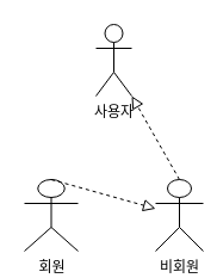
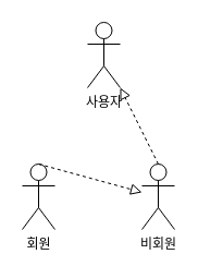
  <mxCell id="0" />
  <mxCell id="1" parent="0" />
  <mxCell id="2" value="사용자" style="shape=umlActor;verticalLabelPosition=bottom;verticalAlign=top;html=1;outlineConnect=0;" vertex="1" parent="1"><mxGeometry x="80" y="20" width="30" height="60" as="geometry" /></mxCell>
- <mxCell id="3" value="비회원" style="shape=umlActor;verticalLabelPosition=bottom;verticalAlign=top;html=1;outlineConnect=0;" vertex="1" parent="1"><mxGeometry x="130" y="150" width="40" height="60" as="geometry" /></mxCell>
- <mxCell id="4" value="회원" style="shape=umlActor;verticalLabelPosition=bottom;verticalAlign=top;html=1;outlineConnect=0;" vertex="1" parent="1"><mxGeometry x="20" y="150" width="45" height="60" as="geometry" /></mxCell>
+ <mxCell id="3" value="비회원" style="shape=umlActor;verticalLabelPosition=bottom;verticalAlign=top;html=1;outlineConnect=0;" vertex="1" parent="1"><mxGeometry x="130" y="150" width="30" height="60" as="geometry" /></mxCell>
+ <mxCell id="4" value="회원" style="shape=umlActor;verticalLabelPosition=bottom;verticalAlign=top;html=1;outlineConnect=0;" vertex="1" parent="1"><mxGeometry x="20" y="150" width="30" height="60" as="geometry" /></mxCell>
  <mxCell id="5" value="" style="endArrow=block;startArrow=none;endFill=0;startFill=0;endSize=8;html=1;verticalAlign=bottom;dashed=1;labelBackgroundColor=none;rounded=0;exitX=0.5;exitY=0;exitDx=0;exitDy=0;exitPerimeter=0;" edge="1" parent="1" source="4" target="3"><mxGeometry width="160" relative="1" as="geometry"><mxPoint x="250" y="20" as="sourcePoint" /><mxPoint x="100" y="140" as="targetPoint" /></mxGeometry></mxCell>
  <mxCell id="6" value="" style="endArrow=block;startArrow=none;endFill=0;startFill=0;endSize=8;html=1;verticalAlign=bottom;dashed=1;labelBackgroundColor=none;rounded=0;exitX=0.5;exitY=0;exitDx=0;exitDy=0;exitPerimeter=0;entryX=1;entryY=1;entryDx=0;entryDy=0;entryPerimeter=0;" edge="1" parent="1" source="3" target="2"><mxGeometry width="160" relative="1" as="geometry"><mxPoint x="45" y="160" as="sourcePoint" /><mxPoint x="90" y="85" as="targetPoint" /></mxGeometry></mxCell>
